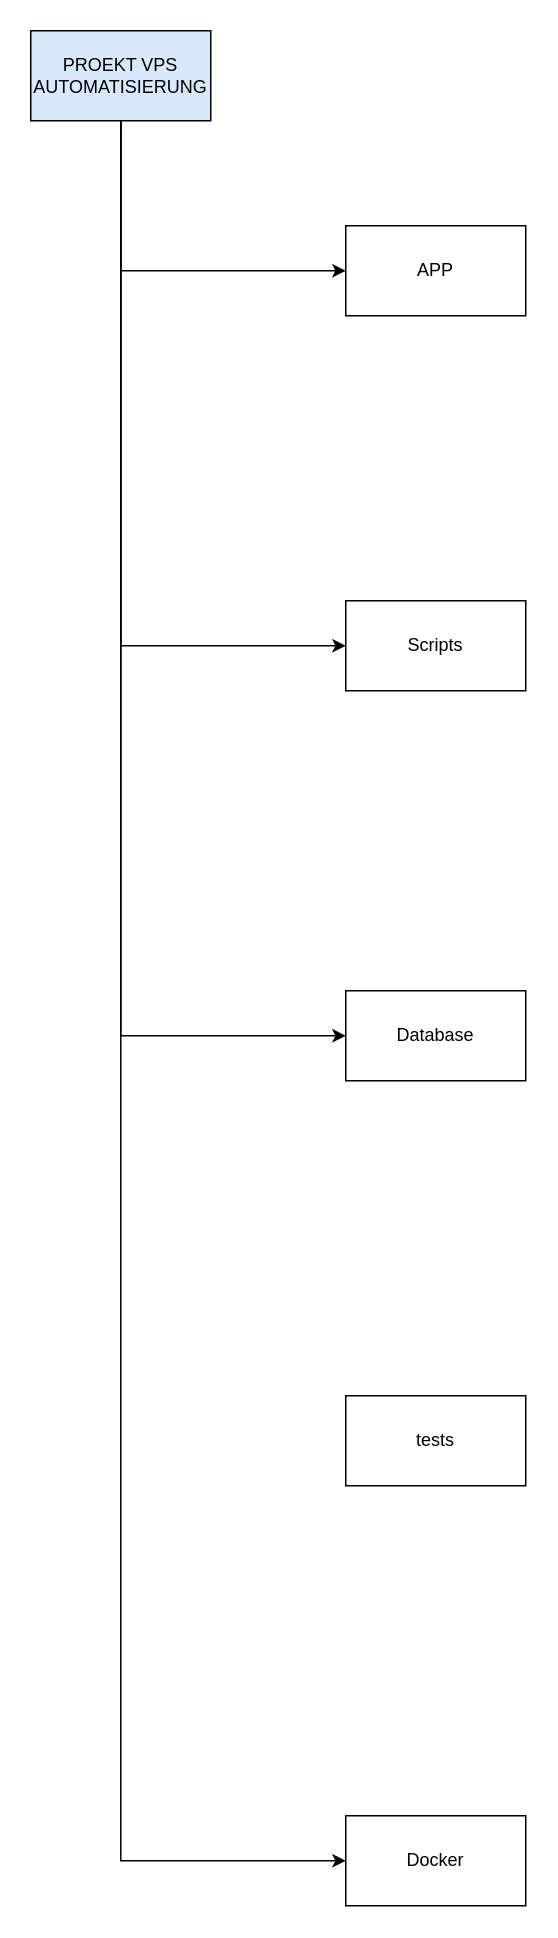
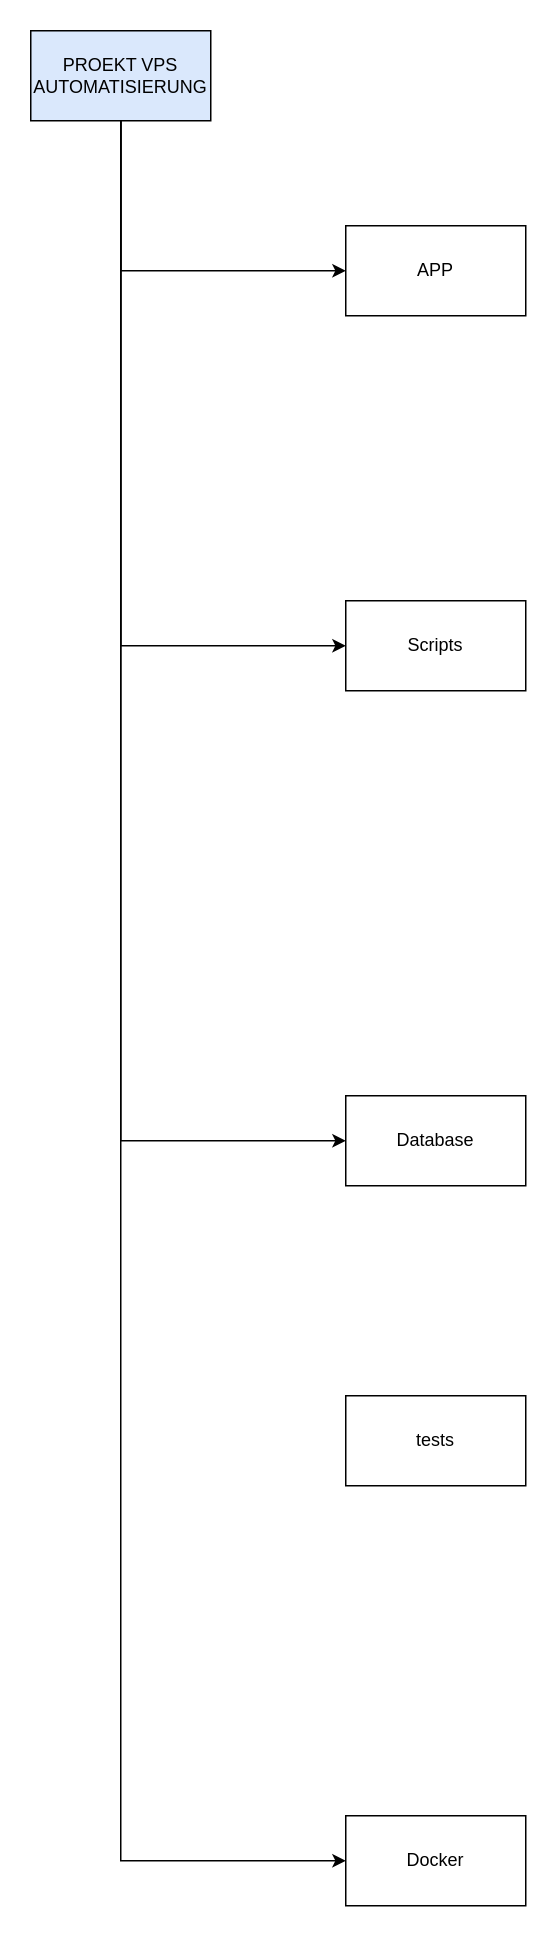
  <mxCell id="0" />
  <mxCell id="1" parent="0" />
  <mxCell id="2" style="edgeStyle=orthogonalEdgeStyle;rounded=0;orthogonalLoop=1;jettySize=auto;html=1;entryX=0;entryY=0.5;entryDx=0;entryDy=0;" edge="1" parent="1" source="6" target="7"><mxGeometry relative="1" as="geometry"><mxPoint x="80" y="180" as="targetPoint" /><Array as="points"><mxPoint x="80" y="180" /></Array></mxGeometry></mxCell>
  <mxCell id="3" style="edgeStyle=orthogonalEdgeStyle;rounded=0;orthogonalLoop=1;jettySize=auto;html=1;exitX=0.5;exitY=1;exitDx=0;exitDy=0;entryX=0;entryY=0.5;entryDx=0;entryDy=0;" edge="1" parent="1" source="6" target="8"><mxGeometry relative="1" as="geometry" /></mxCell>
  <mxCell id="4" style="edgeStyle=orthogonalEdgeStyle;rounded=0;orthogonalLoop=1;jettySize=auto;html=1;exitX=0.5;exitY=1;exitDx=0;exitDy=0;entryX=0;entryY=0.5;entryDx=0;entryDy=0;" edge="1" parent="1" source="6" target="9"><mxGeometry relative="1" as="geometry" /></mxCell>
  <mxCell id="5" style="edgeStyle=orthogonalEdgeStyle;rounded=0;orthogonalLoop=1;jettySize=auto;html=1;exitX=0.5;exitY=1;exitDx=0;exitDy=0;entryX=0;entryY=0.5;entryDx=0;entryDy=0;" edge="1" parent="1" source="6" target="11"><mxGeometry relative="1" as="geometry" /></mxCell>
  <mxCell id="6" value="PROEKT VPS AUTOMATISIERUNG" style="rounded=0;whiteSpace=wrap;html=1;fillColor=#dae8fc;" vertex="1" parent="1"><mxGeometry x="20" y="20" width="120" height="60" as="geometry" /></mxCell>
  <mxCell id="7" value="APP" style="rounded=0;whiteSpace=wrap;html=1;" vertex="1" parent="1"><mxGeometry x="230" y="150" width="120" height="60" as="geometry" /></mxCell>
  <mxCell id="8" value="Scripts" style="rounded=0;whiteSpace=wrap;html=1;" vertex="1" parent="1"><mxGeometry x="230" y="400" width="120" height="60" as="geometry" /></mxCell>
- <mxCell id="9" value="Database" style="rounded=0;whiteSpace=wrap;html=1;" vertex="1" parent="1"><mxGeometry x="230" y="660" width="120" height="60" as="geometry" /></mxCell>
+ <mxCell id="9" value="Database" style="rounded=0;whiteSpace=wrap;html=1;" vertex="1" parent="1"><mxGeometry x="230" y="730" width="120" height="60" as="geometry" /></mxCell>
  <mxCell id="10" value="tests" style="rounded=0;whiteSpace=wrap;html=1;" vertex="1" parent="1"><mxGeometry x="230" y="930" width="120" height="60" as="geometry" /></mxCell>
  <mxCell id="11" value="Docker" style="rounded=0;whiteSpace=wrap;html=1;" vertex="1" parent="1"><mxGeometry x="230" y="1210" width="120" height="60" as="geometry" /></mxCell>
